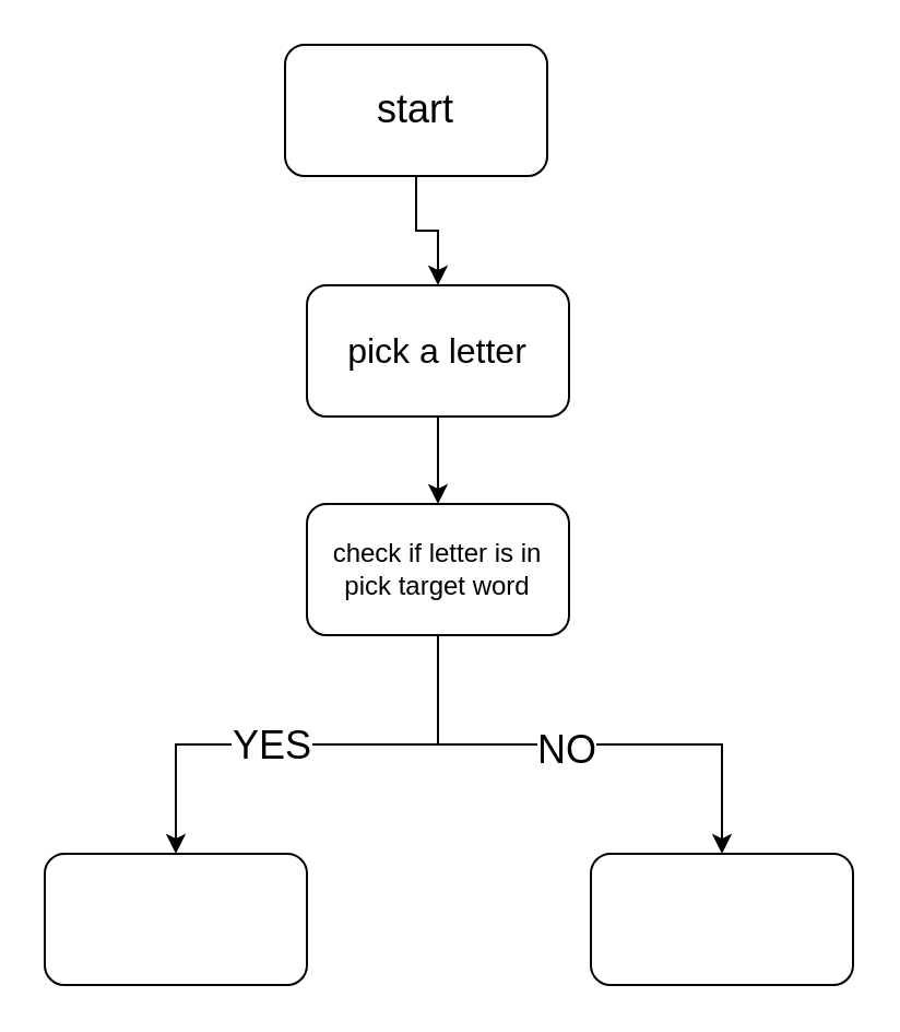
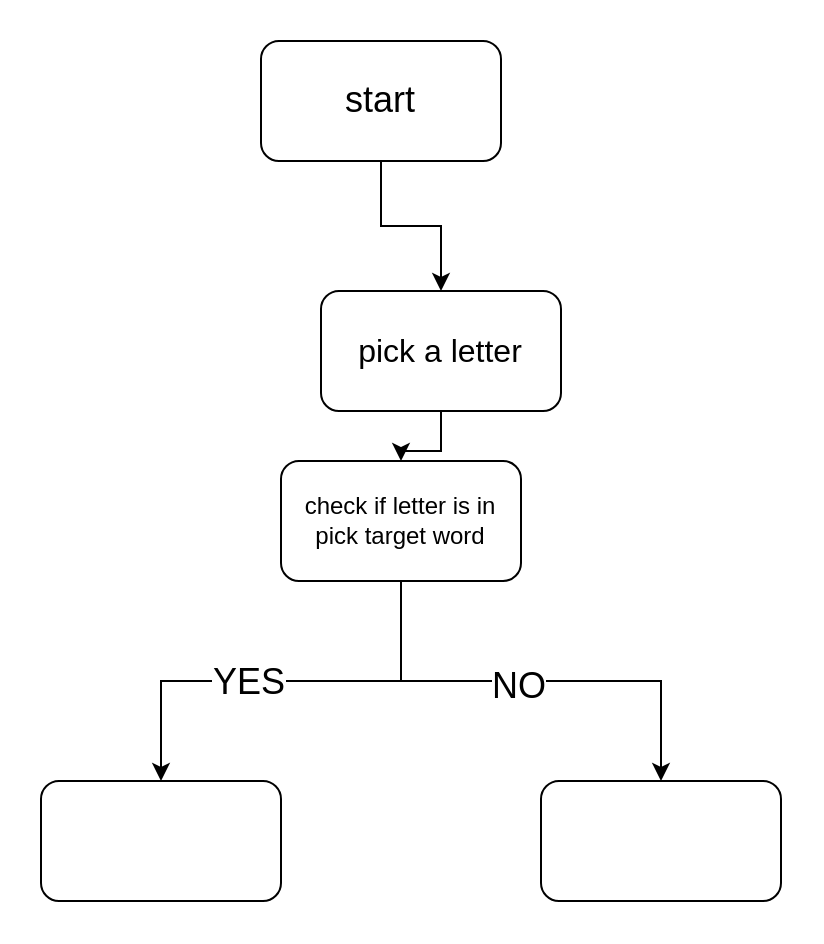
  <mxCell id="0" />
  <mxCell id="1" parent="0" />
  <mxCell id="2" style="edgeStyle=orthogonalEdgeStyle;rounded=0;orthogonalLoop=1;jettySize=auto;html=1;entryX=0.5;entryY=0;entryDx=0;entryDy=0;" edge="1" parent="1" source="3" target="5"><mxGeometry relative="1" as="geometry" /></mxCell>
  <mxCell id="3" value="&lt;font style=&quot;font-size: 18px;&quot;&gt;start&lt;/font&gt;" style="rounded=1;whiteSpace=wrap;html=1;" vertex="1" parent="1"><mxGeometry x="130" y="20" width="120" height="60" as="geometry" /></mxCell>
  <mxCell id="4" value="" style="edgeStyle=orthogonalEdgeStyle;rounded=0;orthogonalLoop=1;jettySize=auto;html=1;" edge="1" parent="1" source="5" target="10"><mxGeometry relative="1" as="geometry" /></mxCell>
- <mxCell id="5" value="&lt;font size=&quot;3&quot;&gt;pick a letter&lt;/font&gt;" style="rounded=1;whiteSpace=wrap;html=1;" vertex="1" parent="1"><mxGeometry x="140" y="130" width="120" height="60" as="geometry" /></mxCell>
+ <mxCell id="5" value="&lt;font size=&quot;3&quot;&gt;pick a letter&lt;/font&gt;" style="rounded=1;whiteSpace=wrap;html=1;" vertex="1" parent="1"><mxGeometry x="160" y="145" width="120" height="60" as="geometry" /></mxCell>
  <mxCell id="6" style="edgeStyle=orthogonalEdgeStyle;rounded=0;orthogonalLoop=1;jettySize=auto;html=1;entryX=0.5;entryY=0;entryDx=0;entryDy=0;" edge="1" parent="1" source="10" target="11"><mxGeometry relative="1" as="geometry" /></mxCell>
  <mxCell id="7" value="&lt;font style=&quot;font-size: 18px;&quot;&gt;YES&lt;/font&gt;" style="edgeLabel;html=1;align=center;verticalAlign=middle;resizable=0;points=[];" vertex="1" connectable="0" parent="6"><mxGeometry x="0.152" relative="1" as="geometry"><mxPoint as="offset" /></mxGeometry></mxCell>
  <mxCell id="8" style="edgeStyle=orthogonalEdgeStyle;rounded=0;orthogonalLoop=1;jettySize=auto;html=1;entryX=0.5;entryY=0;entryDx=0;entryDy=0;" edge="1" parent="1" source="10" target="12"><mxGeometry relative="1" as="geometry"><Array as="points"><mxPoint x="200" y="340" /><mxPoint x="330" y="340" /></Array></mxGeometry></mxCell>
  <mxCell id="9" value="&lt;font style=&quot;font-size: 18px;&quot;&gt;NO&lt;/font&gt;" style="edgeLabel;html=1;align=center;verticalAlign=middle;resizable=0;points=[];" vertex="1" connectable="0" parent="8"><mxGeometry x="-0.061" y="-2" relative="1" as="geometry"><mxPoint as="offset" /></mxGeometry></mxCell>
  <mxCell id="10" value="check if letter is in pick target word" style="rounded=1;whiteSpace=wrap;html=1;" vertex="1" parent="1"><mxGeometry x="140" y="230" width="120" height="60" as="geometry" /></mxCell>
  <mxCell id="11" value="" style="rounded=1;whiteSpace=wrap;html=1;" vertex="1" parent="1"><mxGeometry x="20" y="390" width="120" height="60" as="geometry" /></mxCell>
  <mxCell id="12" value="" style="rounded=1;whiteSpace=wrap;html=1;" vertex="1" parent="1"><mxGeometry x="270" y="390" width="120" height="60" as="geometry" /></mxCell>
